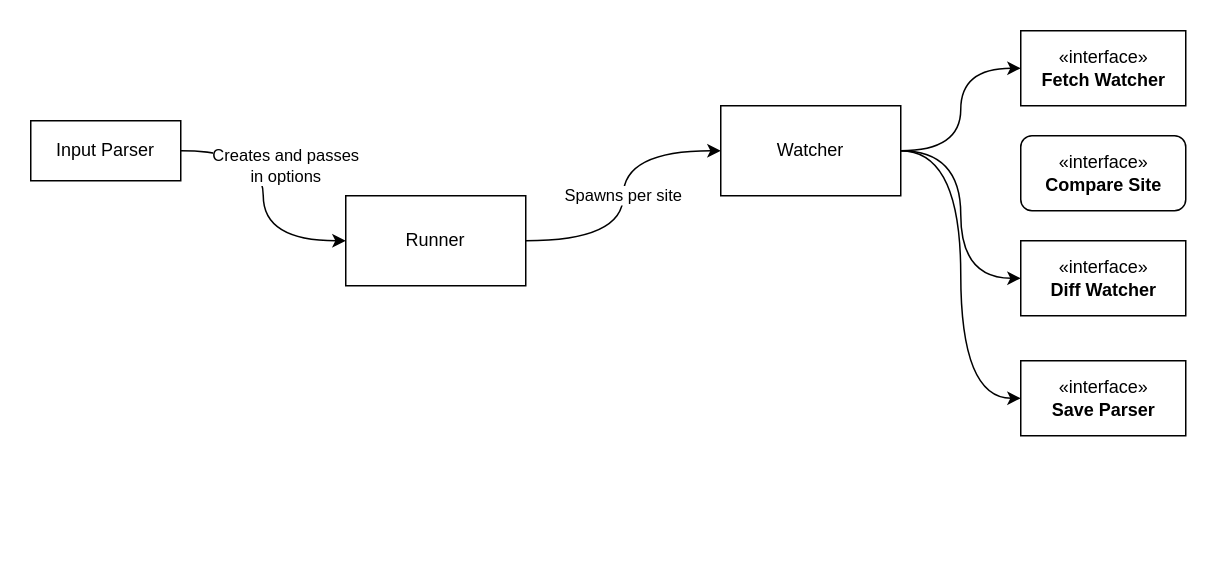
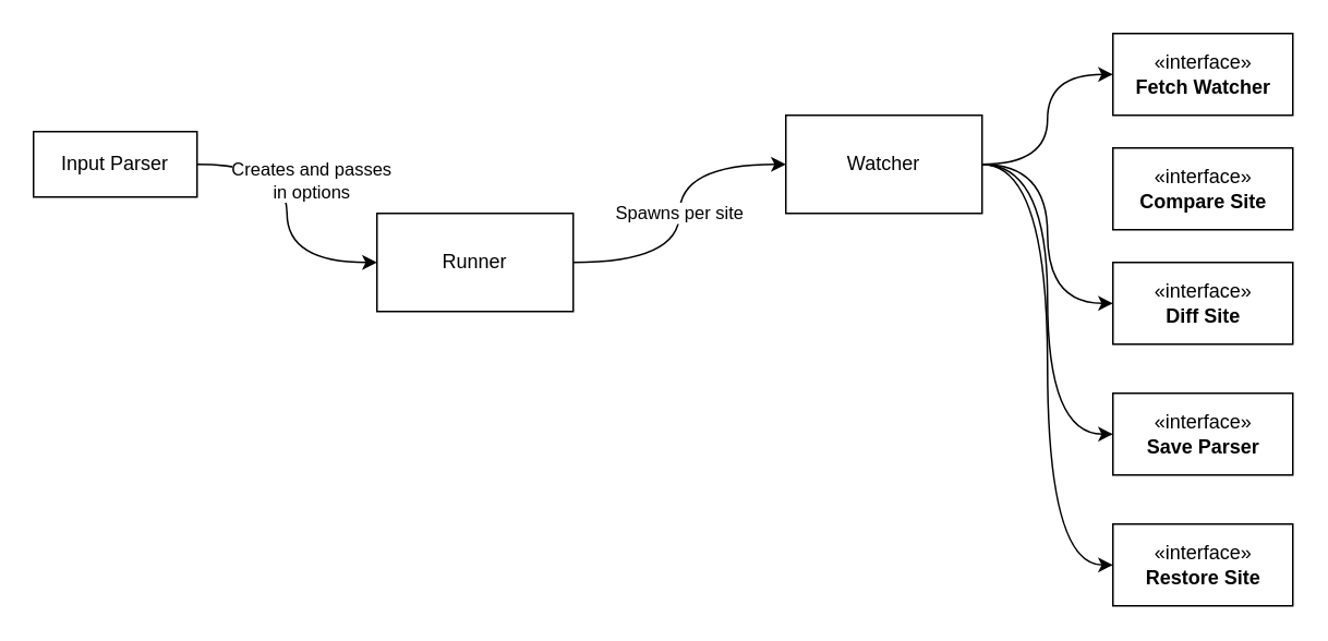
  <mxCell id="0" />
  <mxCell id="1" parent="0" />
  <mxCell id="2" value="Creates and passes&lt;br&gt;in options" style="edgeStyle=orthogonalEdgeStyle;curved=1;rounded=0;orthogonalLoop=1;jettySize=auto;html=1;exitX=1;exitY=0.5;exitDx=0;exitDy=0;entryX=0;entryY=0.5;entryDx=0;entryDy=0;" edge="1" parent="1" source="3" target="5"><mxGeometry x="-0.235" y="15" relative="1" as="geometry"><mxPoint as="offset" /></mxGeometry></mxCell>
  <mxCell id="3" value="Input Parser" style="rounded=0;whiteSpace=wrap;html=1;" vertex="1" parent="1"><mxGeometry x="20" y="80" width="100" height="40" as="geometry" /></mxCell>
  <mxCell id="4" value="Spawns per site" style="edgeStyle=orthogonalEdgeStyle;curved=1;rounded=0;orthogonalLoop=1;jettySize=auto;html=1;exitX=1;exitY=0.5;exitDx=0;exitDy=0;entryX=0;entryY=0.5;entryDx=0;entryDy=0;" edge="1" parent="1" source="5" target="10"><mxGeometry relative="1" as="geometry" /></mxCell>
  <mxCell id="5" value="Runner" style="rounded=0;whiteSpace=wrap;html=1;" vertex="1" parent="1"><mxGeometry x="230" y="130" width="120" height="60" as="geometry" /></mxCell>
  <mxCell id="6" style="edgeStyle=orthogonalEdgeStyle;rounded=0;orthogonalLoop=1;jettySize=auto;html=1;exitX=1;exitY=0.5;exitDx=0;exitDy=0;entryX=0;entryY=0.5;entryDx=0;entryDy=0;curved=1;" edge="1" parent="1" source="10" target="11"><mxGeometry relative="1" as="geometry" /></mxCell>
  <mxCell id="7" style="edgeStyle=orthogonalEdgeStyle;curved=1;rounded=0;orthogonalLoop=1;jettySize=auto;html=1;exitX=1;exitY=0.5;exitDx=0;exitDy=0;entryX=0;entryY=0.5;entryDx=0;entryDy=0;" edge="1" parent="1" source="10" target="13"><mxGeometry relative="1" as="geometry" /></mxCell>
  <mxCell id="8" style="edgeStyle=orthogonalEdgeStyle;curved=1;rounded=0;orthogonalLoop=1;jettySize=auto;html=1;exitX=1;exitY=0.5;exitDx=0;exitDy=0;entryX=0;entryY=0.5;entryDx=0;entryDy=0;" edge="1" parent="1" source="10" target="14"><mxGeometry relative="1" as="geometry" /></mxCell>
+ <mxCell id="9" style="edgeStyle=orthogonalEdgeStyle;curved=1;rounded=0;orthogonalLoop=1;jettySize=auto;html=1;exitX=1;exitY=0.5;exitDx=0;exitDy=0;entryX=0;entryY=0.5;entryDx=0;entryDy=0;" edge="1" parent="1" source="10" target="15"><mxGeometry relative="1" as="geometry" /></mxCell>
  <mxCell id="10" value="Watcher" style="rounded=0;whiteSpace=wrap;html=1;" vertex="1" parent="1"><mxGeometry x="480" y="70" width="120" height="60" as="geometry" /></mxCell>
  <mxCell id="11" value="«interface»&lt;br&gt;&lt;b&gt;Fetch Watcher&lt;/b&gt;" style="html=1;" vertex="1" parent="1"><mxGeometry x="680" y="20" width="110" height="50" as="geometry" /></mxCell>
- <mxCell id="12" value="«interface»&lt;br&gt;&lt;b&gt;Compare Site&lt;/b&gt;" style="html=1;rounded=1;" vertex="1" parent="1"><mxGeometry x="680" y="90" width="110" height="50" as="geometry" /></mxCell>
- <mxCell id="13" value="«interface»&lt;br&gt;&lt;b&gt;Diff Watcher&lt;/b&gt;" style="html=1;" vertex="1" parent="1"><mxGeometry x="680" y="160" width="110" height="50" as="geometry" /></mxCell>
+ <mxCell id="12" value="«interface»&lt;br&gt;&lt;b&gt;Compare Site&lt;/b&gt;" style="html=1;" vertex="1" parent="1"><mxGeometry x="680" y="90" width="110" height="50" as="geometry" /></mxCell>
+ <mxCell id="13" value="«interface»&lt;br&gt;&lt;b&gt;Diff Site&lt;/b&gt;" style="html=1;" vertex="1" parent="1"><mxGeometry x="680" y="160" width="110" height="50" as="geometry" /></mxCell>
  <mxCell id="14" value="«interface»&lt;br&gt;&lt;b&gt;Save Parser&lt;/b&gt;" style="html=1;" vertex="1" parent="1"><mxGeometry x="680" y="240" width="110" height="50" as="geometry" /></mxCell>
+ <mxCell id="15" value="«interface»&lt;br&gt;&lt;b&gt;Restore Site&lt;/b&gt;" style="html=1;" vertex="1" parent="1"><mxGeometry x="680" y="320" width="110" height="50" as="geometry" /></mxCell>
